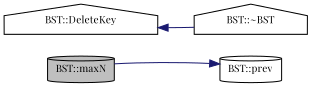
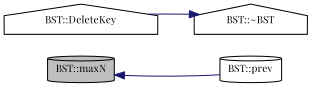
  digraph {
    fontname="Playfair Display"
    rankdir=LR
    node [color=black fillcolor=white fontname="Playfair Display" fontsize=10 shape=cylinder style=filled]
    edge [color=midnightblue dir=back fontname="Playfair Display" fontsize=10 labelfontname=Helvetica labelfontsize=10 style=solid]
    n1 [fillcolor=grey75 fontcolor=black height=0.2 label="BST::maxN" width=0.4]
    n2 [height=0.2 label="BST::prev" width=0.4]
    n3 [height=0.2 label="BST::DeleteKey" shape=house width=0.4]
    n4 [height=0.2 label="BST::~BST" shape=house width=0.4]
-   n2 -> n1
-   n3 -> n4
+   n1 -> n2
+   n4 -> n3
  }
